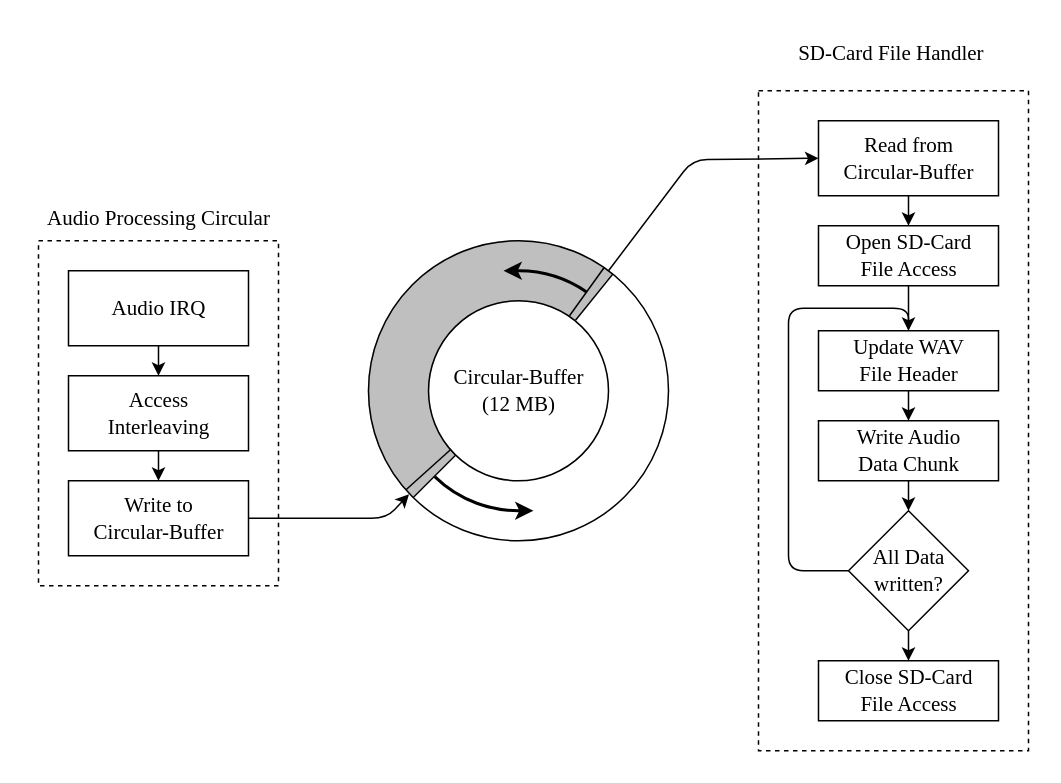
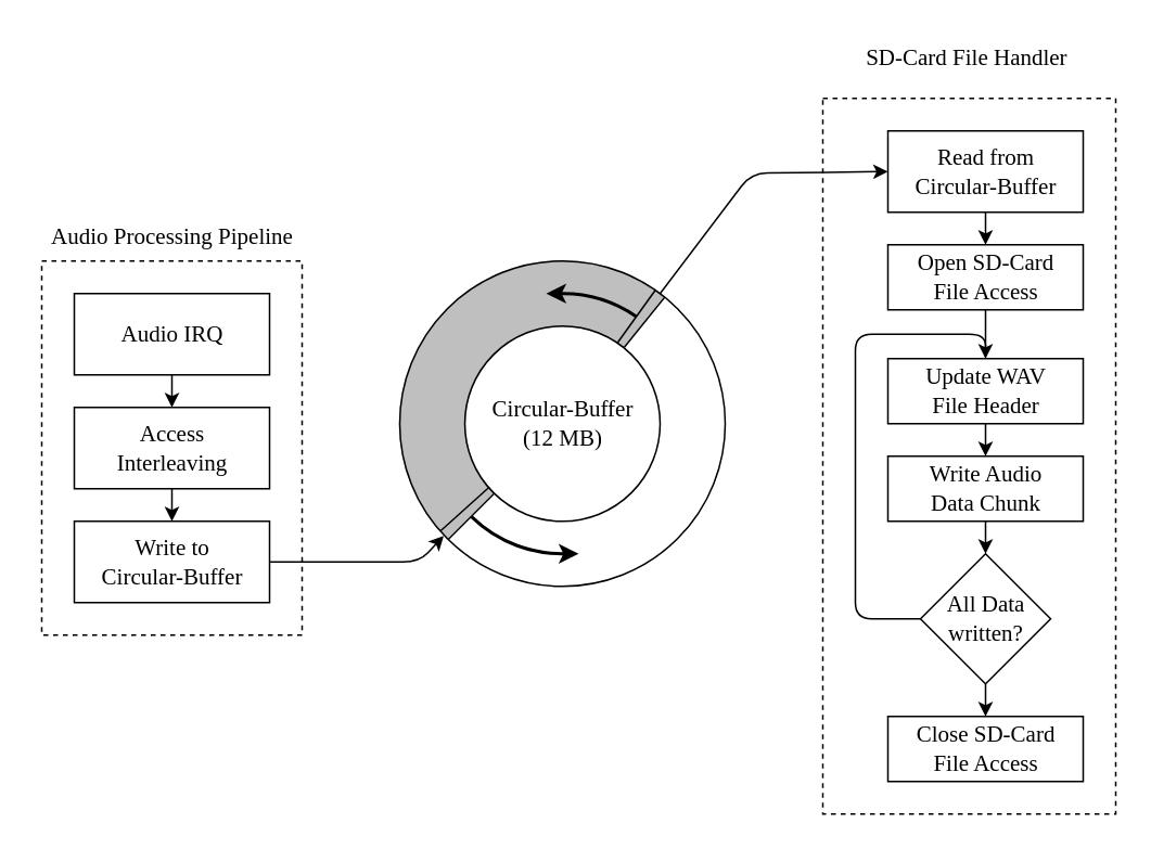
  <mxCell id="0" />
  <mxCell id="1" parent="0" />
  <mxCell id="2" value="" style="verticalLabelPosition=bottom;verticalAlign=top;html=1;shape=mxgraph.basic.arc;startAngle=0.624;endAngle=0.107;fontFamily=Times New Roman;fontSize=14;fillColor=none;strokeWidth=41;strokeColor=#BFBFBF;" vertex="1" parent="1"><mxGeometry x="265" y="180" width="160" height="160" as="geometry" /></mxCell>
  <mxCell id="3" value="" style="rounded=0;whiteSpace=wrap;html=1;dashed=1;fillColor=none;" vertex="1" parent="1"><mxGeometry x="25" y="160" width="160" height="230" as="geometry" /></mxCell>
  <mxCell id="4" value="" style="rounded=0;whiteSpace=wrap;html=1;" vertex="1" parent="1"><mxGeometry x="45" y="180" width="120" height="50" as="geometry" /></mxCell>
  <mxCell id="5" value="&lt;font face=&quot;Times New Roman&quot; style=&quot;font-size: 14px;&quot;&gt;Audio IRQ&lt;/font&gt;" style="text;html=1;align=center;verticalAlign=middle;resizable=0;points=[];autosize=1;strokeColor=none;fillColor=none;fontSize=14;" vertex="1" parent="1"><mxGeometry x="60" y="190" width="90" height="30" as="geometry" /></mxCell>
  <mxCell id="6" value="" style="rounded=0;whiteSpace=wrap;html=1;" vertex="1" parent="1"><mxGeometry x="45" y="250" width="120" height="50" as="geometry" /></mxCell>
  <mxCell id="7" value="&lt;font face=&quot;Times New Roman&quot; style=&quot;font-size: 14px;&quot;&gt;Access&lt;br&gt;Interleaving&lt;/font&gt;" style="text;html=1;align=center;verticalAlign=middle;resizable=0;points=[];autosize=1;strokeColor=none;fillColor=none;fontSize=14;" vertex="1" parent="1"><mxGeometry x="60" y="250" width="90" height="50" as="geometry" /></mxCell>
  <mxCell id="8" value="" style="rounded=0;whiteSpace=wrap;html=1;" vertex="1" parent="1"><mxGeometry x="45" y="320" width="120" height="50" as="geometry" /></mxCell>
  <mxCell id="9" value="&lt;font face=&quot;Times New Roman&quot; style=&quot;font-size: 14px;&quot;&gt;Write to&lt;br&gt;Circular-Buffer&lt;/font&gt;" style="text;html=1;align=center;verticalAlign=middle;resizable=0;points=[];autosize=1;strokeColor=none;fillColor=none;fontSize=14;" vertex="1" parent="1"><mxGeometry x="50" y="320" width="110" height="50" as="geometry" /></mxCell>
  <mxCell id="10" value="" style="ellipse;whiteSpace=wrap;html=1;fontFamily=Times New Roman;fontSize=14;fillColor=none;" vertex="1" parent="1"><mxGeometry x="285" y="200" width="120" height="120" as="geometry" /></mxCell>
  <mxCell id="11" value="" style="ellipse;whiteSpace=wrap;html=1;fontFamily=Times New Roman;fontSize=14;fillColor=none;" vertex="1" parent="1"><mxGeometry x="245" y="160" width="200" height="200" as="geometry" /></mxCell>
  <mxCell id="12" value="" style="endArrow=none;html=1;rounded=0;fontFamily=Times New Roman;fontSize=14;" edge="1" parent="1"><mxGeometry width="50" height="50" relative="1" as="geometry"><mxPoint x="303" y="303" as="sourcePoint" /><mxPoint x="275" y="331" as="targetPoint" /></mxGeometry></mxCell>
  <mxCell id="13" value="" style="endArrow=none;html=1;rounded=0;fontFamily=Times New Roman;fontSize=14;" edge="1" parent="1"><mxGeometry width="50" height="50" relative="1" as="geometry"><mxPoint x="300" y="299" as="sourcePoint" /><mxPoint x="270" y="326" as="targetPoint" /></mxGeometry></mxCell>
  <mxCell id="14" value="" style="endArrow=classic;html=1;rounded=0;fontFamily=Times New Roman;fontSize=14;exitX=0.5;exitY=1;exitDx=0;exitDy=0;" edge="1" parent="1" source="4"><mxGeometry width="50" height="50" relative="1" as="geometry"><mxPoint x="425" y="250" as="sourcePoint" /><mxPoint x="105" y="250" as="targetPoint" /></mxGeometry></mxCell>
  <mxCell id="15" value="" style="endArrow=classic;html=1;rounded=0;fontFamily=Times New Roman;fontSize=14;exitX=0.5;exitY=1;exitDx=0;exitDy=0;" edge="1" parent="1"><mxGeometry width="50" height="50" relative="1" as="geometry"><mxPoint x="105" y="300" as="sourcePoint" /><mxPoint x="105" y="320" as="targetPoint" /></mxGeometry></mxCell>
  <mxCell id="16" value="" style="endArrow=classic;html=1;fontFamily=Times New Roman;fontSize=14;exitX=1;exitY=0.5;exitDx=0;exitDy=0;rounded=1;" edge="1" parent="1" source="8"><mxGeometry width="50" height="50" relative="1" as="geometry"><mxPoint x="85" y="345" as="sourcePoint" /><mxPoint x="272" y="329" as="targetPoint" /><Array as="points"><mxPoint x="257" y="345" /></Array></mxGeometry></mxCell>
  <mxCell id="17" value="" style="verticalLabelPosition=bottom;verticalAlign=top;html=1;shape=mxgraph.basic.arc;startAngle=0.49;endAngle=0.623;strokeColor=#000000;strokeWidth=2;fontFamily=Times New Roman;fontSize=14;fillColor=none;" vertex="1" parent="1"><mxGeometry x="265" y="180" width="160" height="160" as="geometry" /></mxCell>
  <mxCell id="18" value="" style="endArrow=classic;html=1;strokeWidth=2;fontFamily=Times New Roman;fontSize=14;curved=1;" edge="1" parent="1"><mxGeometry width="50" height="50" relative="1" as="geometry"><mxPoint x="345" y="340" as="sourcePoint" /><mxPoint x="355" y="340" as="targetPoint" /></mxGeometry></mxCell>
  <mxCell id="19" value="" style="rounded=0;whiteSpace=wrap;html=1;dashed=1;fillColor=none;" vertex="1" parent="1"><mxGeometry x="505" y="60" width="180" height="440" as="geometry" /></mxCell>
  <mxCell id="20" value="" style="rounded=0;whiteSpace=wrap;html=1;" vertex="1" parent="1"><mxGeometry x="545" y="80" width="120" height="50" as="geometry" /></mxCell>
  <mxCell id="21" value="&lt;font face=&quot;Times New Roman&quot; style=&quot;font-size: 14px;&quot;&gt;Read from&lt;br&gt;Circular-Buffer&lt;br&gt;&lt;/font&gt;" style="text;html=1;align=center;verticalAlign=middle;resizable=0;points=[];autosize=1;strokeColor=none;fillColor=none;fontSize=14;" vertex="1" parent="1"><mxGeometry x="550" y="80" width="110" height="50" as="geometry" /></mxCell>
  <mxCell id="22" value="&lt;font face=&quot;Times New Roman&quot; style=&quot;font-size: 14px;&quot;&gt;Circular-Buffer&lt;br&gt;(12 MB)&lt;br&gt;&lt;/font&gt;" style="text;html=1;align=center;verticalAlign=middle;resizable=0;points=[];autosize=1;strokeColor=none;fillColor=none;fontSize=14;" vertex="1" parent="1"><mxGeometry x="290" y="235" width="110" height="50" as="geometry" /></mxCell>
  <mxCell id="23" value="" style="rounded=0;whiteSpace=wrap;html=1;" vertex="1" parent="1"><mxGeometry x="545" y="150" width="120" height="40" as="geometry" /></mxCell>
  <mxCell id="24" value="&lt;font face=&quot;Times New Roman&quot; style=&quot;font-size: 14px;&quot;&gt;Open SD-Card&lt;br&gt;File Access&lt;br&gt;&lt;/font&gt;" style="text;html=1;align=center;verticalAlign=middle;resizable=0;points=[];autosize=1;strokeColor=none;fillColor=none;fontSize=14;" vertex="1" parent="1"><mxGeometry x="550" y="145" width="110" height="50" as="geometry" /></mxCell>
  <mxCell id="25" value="" style="rounded=0;whiteSpace=wrap;html=1;" vertex="1" parent="1"><mxGeometry x="545" y="220" width="120" height="40" as="geometry" /></mxCell>
  <mxCell id="26" value="&lt;font face=&quot;Times New Roman&quot; style=&quot;font-size: 14px;&quot;&gt;Update WAV&lt;br&gt;File Header&lt;br&gt;&lt;/font&gt;" style="text;html=1;align=center;verticalAlign=middle;resizable=0;points=[];autosize=1;strokeColor=none;fillColor=none;fontSize=14;" vertex="1" parent="1"><mxGeometry x="555" y="215" width="100" height="50" as="geometry" /></mxCell>
  <mxCell id="27" value="" style="rounded=0;whiteSpace=wrap;html=1;" vertex="1" parent="1"><mxGeometry x="545" y="280" width="120" height="40" as="geometry" /></mxCell>
  <mxCell id="28" value="&lt;font face=&quot;Times New Roman&quot; style=&quot;font-size: 14px;&quot;&gt;Write Audio&lt;br&gt;Data Chunk&lt;br&gt;&lt;/font&gt;" style="text;html=1;align=center;verticalAlign=middle;resizable=0;points=[];autosize=1;strokeColor=none;fillColor=none;fontSize=14;" vertex="1" parent="1"><mxGeometry x="560" y="275" width="90" height="50" as="geometry" /></mxCell>
  <mxCell id="29" value="" style="rhombus;whiteSpace=wrap;html=1;strokeColor=#000000;strokeWidth=1;fontFamily=Times New Roman;fontSize=14;fillColor=default;" vertex="1" parent="1"><mxGeometry x="565" y="340" width="80" height="80" as="geometry" /></mxCell>
  <mxCell id="30" value="&lt;font face=&quot;Times New Roman&quot; style=&quot;font-size: 14px;&quot;&gt;All Data&lt;br&gt;written?&lt;br&gt;&lt;/font&gt;" style="text;html=1;align=center;verticalAlign=middle;resizable=0;points=[];autosize=1;strokeColor=none;fillColor=none;fontSize=14;" vertex="1" parent="1"><mxGeometry x="570" y="355" width="70" height="50" as="geometry" /></mxCell>
  <mxCell id="31" value="" style="endArrow=none;html=1;strokeWidth=1;fontFamily=Times New Roman;fontSize=14;rounded=1;endFill=0;" edge="1" parent="1"><mxGeometry width="50" height="50" relative="1" as="geometry"><mxPoint x="565" y="380" as="sourcePoint" /><mxPoint x="605" y="219" as="targetPoint" /><Array as="points"><mxPoint x="525" y="380" /><mxPoint x="525" y="205" /><mxPoint x="605" y="205" /></Array></mxGeometry></mxCell>
  <mxCell id="32" value="" style="rounded=0;whiteSpace=wrap;html=1;" vertex="1" parent="1"><mxGeometry x="545" y="440" width="120" height="40" as="geometry" /></mxCell>
  <mxCell id="33" value="&lt;font face=&quot;Times New Roman&quot; style=&quot;font-size: 14px;&quot;&gt;Close SD-Card&lt;br&gt;File Access&lt;br&gt;&lt;/font&gt;" style="text;html=1;align=center;verticalAlign=middle;resizable=0;points=[];autosize=1;strokeColor=none;fillColor=none;fontSize=14;" vertex="1" parent="1"><mxGeometry x="550" y="435" width="110" height="50" as="geometry" /></mxCell>
- <mxCell id="34" value="&lt;font face=&quot;Times New Roman&quot; style=&quot;font-size: 14px;&quot;&gt;Audio Processing Circular&lt;/font&gt;" style="text;html=1;align=center;verticalAlign=middle;resizable=0;points=[];autosize=1;strokeColor=none;fillColor=none;fontSize=14;" vertex="1" parent="1"><mxGeometry x="20" y="130" width="170" height="30" as="geometry" /></mxCell>
+ <mxCell id="34" value="&lt;font face=&quot;Times New Roman&quot; style=&quot;font-size: 14px;&quot;&gt;Audio Processing Pipeline&lt;/font&gt;" style="text;html=1;align=center;verticalAlign=middle;resizable=0;points=[];autosize=1;strokeColor=none;fillColor=none;fontSize=14;" vertex="1" parent="1"><mxGeometry x="20" y="130" width="170" height="30" as="geometry" /></mxCell>
  <mxCell id="35" value="&lt;font face=&quot;Times New Roman&quot; style=&quot;font-size: 14px;&quot;&gt;SD-Card File Handler&amp;nbsp;&lt;/font&gt;" style="text;html=1;align=center;verticalAlign=middle;resizable=0;points=[];autosize=1;strokeColor=none;fillColor=none;fontSize=14;" vertex="1" parent="1"><mxGeometry x="520" y="20" width="150" height="30" as="geometry" /></mxCell>
  <mxCell id="36" value="" style="endArrow=classic;html=1;rounded=1;strokeWidth=1;fontFamily=Times New Roman;fontSize=14;entryX=0;entryY=0.5;entryDx=0;entryDy=0;" edge="1" parent="1" target="20"><mxGeometry width="50" height="50" relative="1" as="geometry"><mxPoint x="405" y="180" as="sourcePoint" /><mxPoint x="505" y="270" as="targetPoint" /><Array as="points"><mxPoint x="461" y="106" /></Array></mxGeometry></mxCell>
  <mxCell id="37" value="" style="endArrow=none;html=1;rounded=0;fontFamily=Times New Roman;fontSize=14;" edge="1" parent="1"><mxGeometry width="50" height="50" relative="1" as="geometry"><mxPoint x="408" y="182" as="sourcePoint" /><mxPoint x="383" y="213" as="targetPoint" /></mxGeometry></mxCell>
  <mxCell id="38" value="" style="endArrow=none;html=1;rounded=0;fontFamily=Times New Roman;fontSize=14;" edge="1" parent="1"><mxGeometry width="50" height="50" relative="1" as="geometry"><mxPoint x="402" y="178" as="sourcePoint" /><mxPoint x="379" y="210" as="targetPoint" /></mxGeometry></mxCell>
  <mxCell id="39" value="" style="verticalLabelPosition=bottom;verticalAlign=top;html=1;shape=mxgraph.basic.arc;startAngle=0.994;endAngle=0.096;strokeColor=#000000;strokeWidth=2;fontFamily=Times New Roman;fontSize=14;fillColor=none;" vertex="1" parent="1"><mxGeometry x="265" y="180" width="160" height="160" as="geometry" /></mxCell>
  <mxCell id="40" value="" style="endArrow=classic;html=1;strokeWidth=2;fontFamily=Times New Roman;fontSize=14;curved=1;" edge="1" parent="1"><mxGeometry width="50" height="50" relative="1" as="geometry"><mxPoint x="344" y="180" as="sourcePoint" /><mxPoint x="335" y="180" as="targetPoint" /></mxGeometry></mxCell>
  <mxCell id="41" value="" style="endArrow=classic;html=1;rounded=1;strokeWidth=1;fontFamily=Times New Roman;fontSize=14;" edge="1" parent="1"><mxGeometry width="50" height="50" relative="1" as="geometry"><mxPoint x="605" y="130" as="sourcePoint" /><mxPoint x="605" y="150" as="targetPoint" /></mxGeometry></mxCell>
  <mxCell id="42" value="" style="endArrow=classic;html=1;rounded=1;strokeWidth=1;fontFamily=Times New Roman;fontSize=14;" edge="1" parent="1"><mxGeometry width="50" height="50" relative="1" as="geometry"><mxPoint x="605" y="190" as="sourcePoint" /><mxPoint x="605" y="220" as="targetPoint" /></mxGeometry></mxCell>
  <mxCell id="43" value="" style="endArrow=classic;html=1;rounded=1;strokeWidth=1;fontFamily=Times New Roman;fontSize=14;" edge="1" parent="1"><mxGeometry width="50" height="50" relative="1" as="geometry"><mxPoint x="605" y="260" as="sourcePoint" /><mxPoint x="605" y="280" as="targetPoint" /></mxGeometry></mxCell>
  <mxCell id="44" value="" style="endArrow=classic;html=1;rounded=1;strokeWidth=1;fontFamily=Times New Roman;fontSize=14;" edge="1" parent="1"><mxGeometry width="50" height="50" relative="1" as="geometry"><mxPoint x="605" y="320" as="sourcePoint" /><mxPoint x="605" y="340" as="targetPoint" /></mxGeometry></mxCell>
  <mxCell id="45" value="" style="endArrow=classic;html=1;rounded=1;strokeWidth=1;fontFamily=Times New Roman;fontSize=14;" edge="1" parent="1"><mxGeometry width="50" height="50" relative="1" as="geometry"><mxPoint x="605" y="420" as="sourcePoint" /><mxPoint x="605" y="440" as="targetPoint" /></mxGeometry></mxCell>
